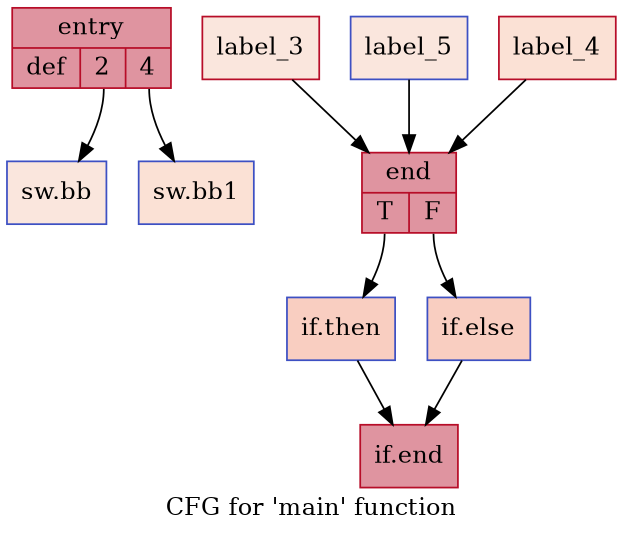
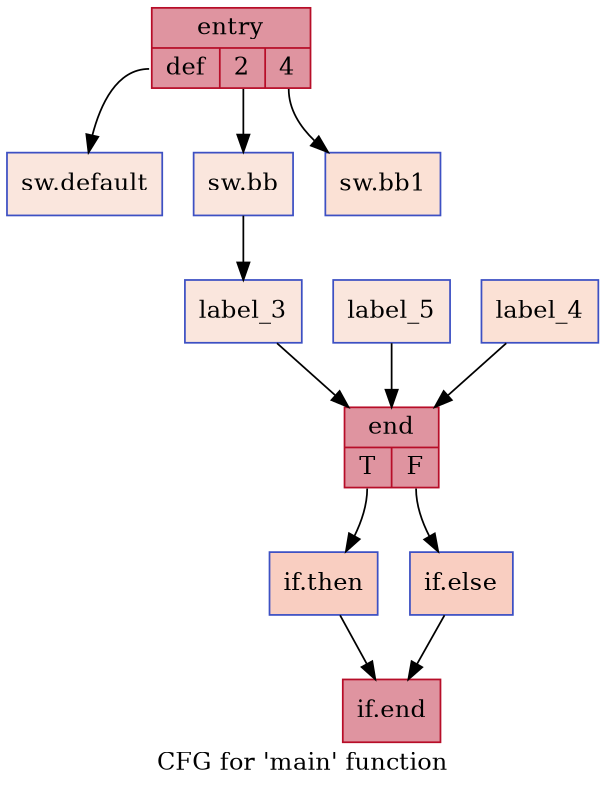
  digraph {
    label="CFG for 'main' function"
    node [color="#3d50c3ff" fillcolor="#f3c7b170" shape=record style=filled]
    n1 [color="#b70d28ff" fillcolor="#b70d2870" label="{entry|{<s0>def|<s1>2|<s2>4}}"]
+   n2 [label="{sw.default}"]
    n3 [label="{sw.bb}"]
    n4 [fillcolor="#f7bca170" label="{sw.bb1}"]
-   n5 [color="#b70d28ff" label="{label_3}"]
+   n5 [label="{label_3}"]
    n6 [label="{label_5}"]
    n7 [color="#b70d28ff" fillcolor="#b70d2870" label="{end|{<s0>T|<s1>F}}"]
-   n8 [color="#b70d28ff" fillcolor="#f7bca170" label="{label_4}"]
+   n8 [fillcolor="#f7bca170" label="{label_4}"]
    n9 [fillcolor="#f2907270" label="{if.then}"]
    n10 [fillcolor="#f2907270" label="{if.else}"]
    n11 [color="#b70d28ff" fillcolor="#b70d2870" label="{if.end}"]
+   n1 -> n2 [tailport=s0]
    n1 -> n3 [tailport=s1]
    n1 -> n4 [tailport=s2]
+   n3 -> n5
    n5 -> n7
    n6 -> n7
    n7 -> n9 [tailport=s0]
    n7 -> n10 [tailport=s1]
    n8 -> n7
    n9 -> n11
    n10 -> n11
  }
